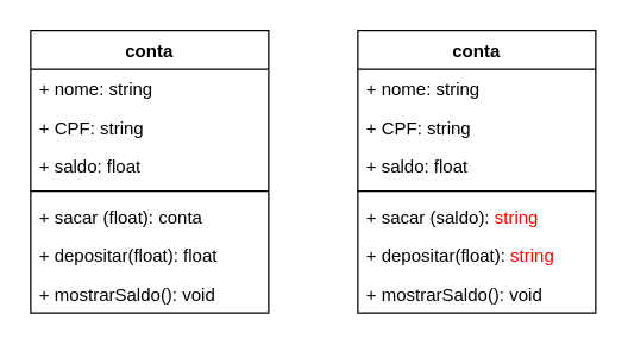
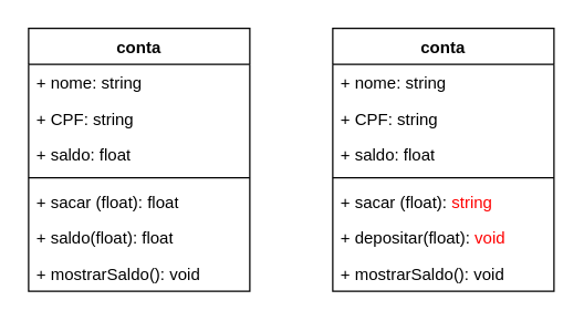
  <mxCell id="0" />
  <mxCell id="1" parent="0" />
  <mxCell id="2" value="conta" style="swimlane;fontStyle=1;align=center;verticalAlign=top;childLayout=stackLayout;horizontal=1;startSize=26;horizontalStack=0;resizeParent=1;resizeParentMax=0;resizeLast=0;collapsible=1;marginBottom=0;whiteSpace=wrap;html=1;" vertex="1" parent="1"><mxGeometry x="20" y="20" width="160" height="190" as="geometry" /></mxCell>
  <mxCell id="3" value="+ nome: string" style="text;strokeColor=none;fillColor=none;align=left;verticalAlign=top;spacingLeft=4;spacingRight=4;overflow=hidden;rotatable=0;points=[[0,0.5],[1,0.5]];portConstraint=eastwest;whiteSpace=wrap;html=1;" vertex="1" parent="2"><mxGeometry y="26" width="160" height="26" as="geometry" /></mxCell>
  <mxCell id="4" value="+ CPF: string" style="text;strokeColor=none;fillColor=none;align=left;verticalAlign=top;spacingLeft=4;spacingRight=4;overflow=hidden;rotatable=0;points=[[0,0.5],[1,0.5]];portConstraint=eastwest;whiteSpace=wrap;html=1;" vertex="1" parent="2"><mxGeometry y="52" width="160" height="26" as="geometry" /></mxCell>
  <mxCell id="5" value="+ saldo: float" style="text;strokeColor=none;fillColor=none;align=left;verticalAlign=top;spacingLeft=4;spacingRight=4;overflow=hidden;rotatable=0;points=[[0,0.5],[1,0.5]];portConstraint=eastwest;whiteSpace=wrap;html=1;" vertex="1" parent="2"><mxGeometry y="78" width="160" height="26" as="geometry" /></mxCell>
  <mxCell id="6" value="" style="line;strokeWidth=1;fillColor=none;align=left;verticalAlign=middle;spacingTop=-1;spacingLeft=3;spacingRight=3;rotatable=0;labelPosition=right;points=[];portConstraint=eastwest;strokeColor=inherit;" vertex="1" parent="2"><mxGeometry y="104" width="160" height="8" as="geometry" /></mxCell>
- <mxCell id="7" value="+ sacar (float): conta" style="text;strokeColor=none;fillColor=none;align=left;verticalAlign=top;spacingLeft=4;spacingRight=4;overflow=hidden;rotatable=0;points=[[0,0.5],[1,0.5]];portConstraint=eastwest;whiteSpace=wrap;html=1;" vertex="1" parent="2"><mxGeometry y="112" width="160" height="26" as="geometry" /></mxCell>
- <mxCell id="8" value="+ depositar(float): float" style="text;strokeColor=none;fillColor=none;align=left;verticalAlign=top;spacingLeft=4;spacingRight=4;overflow=hidden;rotatable=0;points=[[0,0.5],[1,0.5]];portConstraint=eastwest;whiteSpace=wrap;html=1;" vertex="1" parent="2"><mxGeometry y="138" width="160" height="26" as="geometry" /></mxCell>
+ <mxCell id="7" value="+ sacar (float): float" style="text;strokeColor=none;fillColor=none;align=left;verticalAlign=top;spacingLeft=4;spacingRight=4;overflow=hidden;rotatable=0;points=[[0,0.5],[1,0.5]];portConstraint=eastwest;whiteSpace=wrap;html=1;" vertex="1" parent="2"><mxGeometry y="112" width="160" height="26" as="geometry" /></mxCell>
+ <mxCell id="8" value="+ saldo(float): float" style="text;strokeColor=none;fillColor=none;align=left;verticalAlign=top;spacingLeft=4;spacingRight=4;overflow=hidden;rotatable=0;points=[[0,0.5],[1,0.5]];portConstraint=eastwest;whiteSpace=wrap;html=1;" vertex="1" parent="2"><mxGeometry y="138" width="160" height="26" as="geometry" /></mxCell>
  <mxCell id="9" value="+ mostrarSaldo(): void" style="text;strokeColor=none;fillColor=none;align=left;verticalAlign=top;spacingLeft=4;spacingRight=4;overflow=hidden;rotatable=0;points=[[0,0.5],[1,0.5]];portConstraint=eastwest;whiteSpace=wrap;html=1;" vertex="1" parent="2"><mxGeometry y="164" width="160" height="26" as="geometry" /></mxCell>
  <mxCell id="10" value="conta" style="swimlane;fontStyle=1;align=center;verticalAlign=top;childLayout=stackLayout;horizontal=1;startSize=26;horizontalStack=0;resizeParent=1;resizeParentMax=0;resizeLast=0;collapsible=1;marginBottom=0;whiteSpace=wrap;html=1;" vertex="1" parent="1"><mxGeometry x="240" y="20" width="160" height="190" as="geometry" /></mxCell>
  <mxCell id="11" value="+ nome: string" style="text;strokeColor=none;fillColor=none;align=left;verticalAlign=top;spacingLeft=4;spacingRight=4;overflow=hidden;rotatable=0;points=[[0,0.5],[1,0.5]];portConstraint=eastwest;whiteSpace=wrap;html=1;" vertex="1" parent="10"><mxGeometry y="26" width="160" height="26" as="geometry" /></mxCell>
  <mxCell id="12" value="+ CPF: string" style="text;strokeColor=none;fillColor=none;align=left;verticalAlign=top;spacingLeft=4;spacingRight=4;overflow=hidden;rotatable=0;points=[[0,0.5],[1,0.5]];portConstraint=eastwest;whiteSpace=wrap;html=1;" vertex="1" parent="10"><mxGeometry y="52" width="160" height="26" as="geometry" /></mxCell>
  <mxCell id="13" value="+ saldo: float" style="text;strokeColor=none;fillColor=none;align=left;verticalAlign=top;spacingLeft=4;spacingRight=4;overflow=hidden;rotatable=0;points=[[0,0.5],[1,0.5]];portConstraint=eastwest;whiteSpace=wrap;html=1;" vertex="1" parent="10"><mxGeometry y="78" width="160" height="26" as="geometry" /></mxCell>
  <mxCell id="14" value="" style="line;strokeWidth=1;fillColor=none;align=left;verticalAlign=middle;spacingTop=-1;spacingLeft=3;spacingRight=3;rotatable=0;labelPosition=right;points=[];portConstraint=eastwest;strokeColor=inherit;" vertex="1" parent="10"><mxGeometry y="104" width="160" height="8" as="geometry" /></mxCell>
- <mxCell id="15" value="+ sacar (saldo): &lt;span&gt;&lt;font style=&quot;color: rgb(255, 0, 0);&quot;&gt;string&lt;/font&gt;&lt;/span&gt;" style="text;strokeColor=none;fillColor=none;align=left;verticalAlign=top;spacingLeft=4;spacingRight=4;overflow=hidden;rotatable=0;points=[[0,0.5],[1,0.5]];portConstraint=eastwest;whiteSpace=wrap;html=1;" vertex="1" parent="10"><mxGeometry y="112" width="160" height="26" as="geometry" /></mxCell>
- <mxCell id="16" value="+ depositar(float): &lt;font style=&quot;color: rgb(255, 0, 0);&quot;&gt;string&lt;/font&gt;" style="text;strokeColor=none;fillColor=none;align=left;verticalAlign=top;spacingLeft=4;spacingRight=4;overflow=hidden;rotatable=0;points=[[0,0.5],[1,0.5]];portConstraint=eastwest;whiteSpace=wrap;html=1;" vertex="1" parent="10"><mxGeometry y="138" width="160" height="26" as="geometry" /></mxCell>
+ <mxCell id="15" value="+ sacar (float): &lt;span&gt;&lt;font style=&quot;color: rgb(255, 0, 0);&quot;&gt;string&lt;/font&gt;&lt;/span&gt;" style="text;strokeColor=none;fillColor=none;align=left;verticalAlign=top;spacingLeft=4;spacingRight=4;overflow=hidden;rotatable=0;points=[[0,0.5],[1,0.5]];portConstraint=eastwest;whiteSpace=wrap;html=1;" vertex="1" parent="10"><mxGeometry y="112" width="160" height="26" as="geometry" /></mxCell>
+ <mxCell id="16" value="+ depositar(float): &lt;font style=&quot;color: rgb(255, 0, 0);&quot;&gt;void&lt;/font&gt;" style="text;strokeColor=none;fillColor=none;align=left;verticalAlign=top;spacingLeft=4;spacingRight=4;overflow=hidden;rotatable=0;points=[[0,0.5],[1,0.5]];portConstraint=eastwest;whiteSpace=wrap;html=1;" vertex="1" parent="10"><mxGeometry y="138" width="160" height="26" as="geometry" /></mxCell>
  <mxCell id="17" value="+ mostrarSaldo(): void" style="text;strokeColor=none;fillColor=none;align=left;verticalAlign=top;spacingLeft=4;spacingRight=4;overflow=hidden;rotatable=0;points=[[0,0.5],[1,0.5]];portConstraint=eastwest;whiteSpace=wrap;html=1;" vertex="1" parent="10"><mxGeometry y="164" width="160" height="26" as="geometry" /></mxCell>
